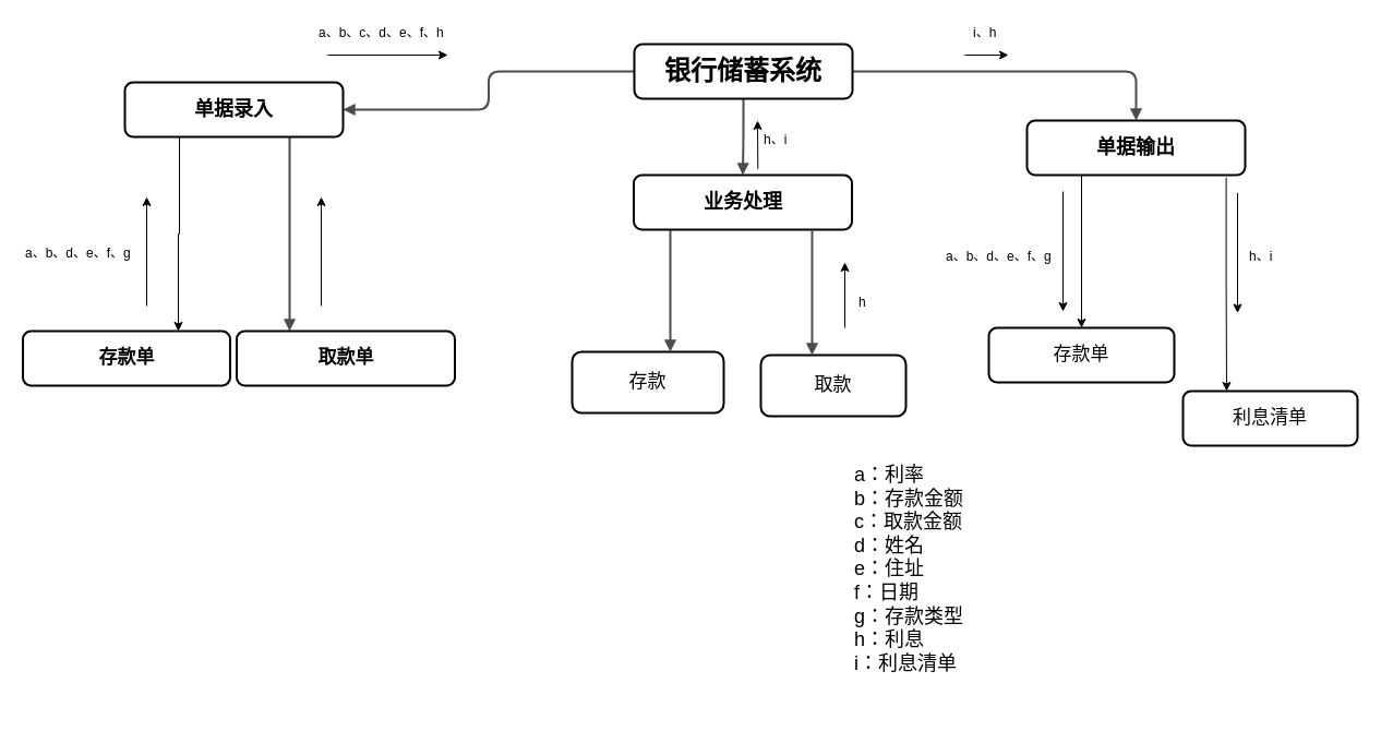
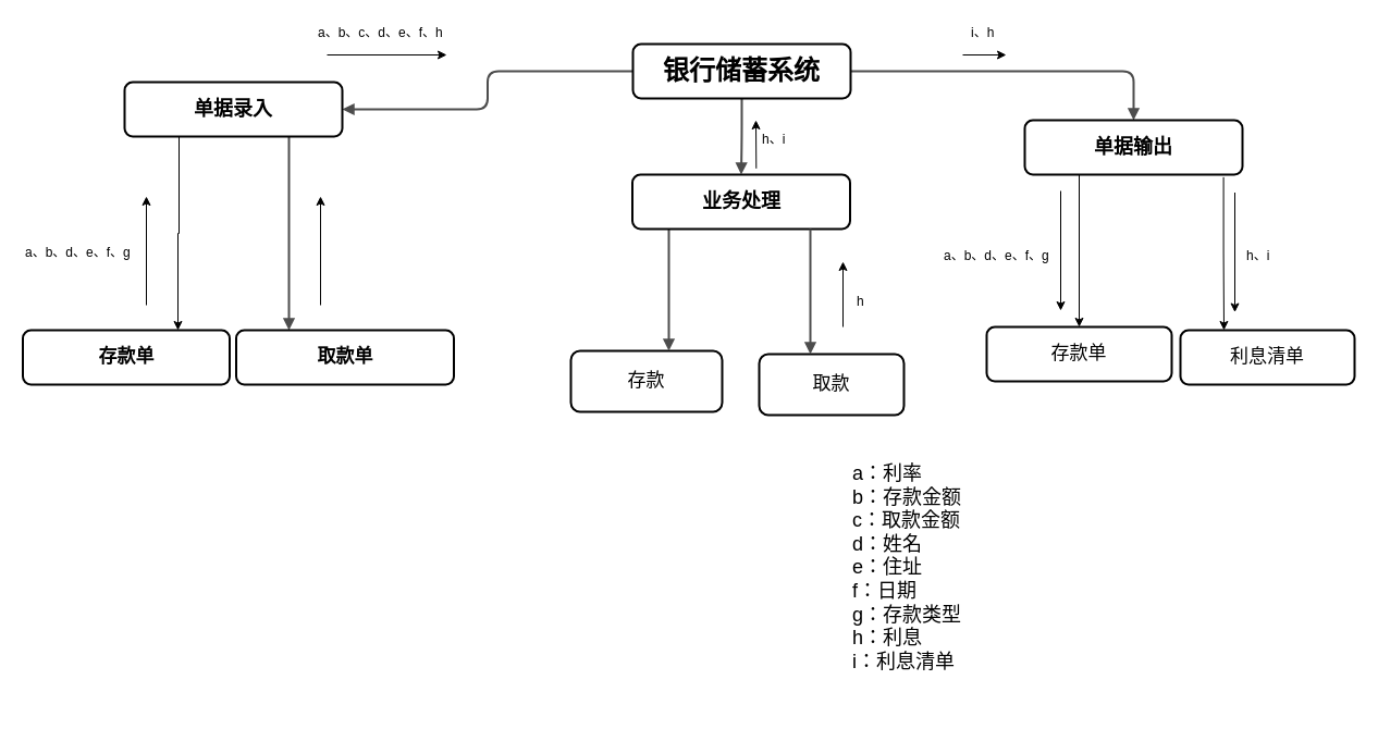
  <mxCell id="0" />
  <mxCell id="1" parent="0" />
  <mxCell id="2" value="&lt;font style=&quot;font-size: 17px&quot;&gt;存款&lt;/font&gt;" style="whiteSpace=wrap;html=1;rounded=1;shadow=0;comic=0;strokeWidth=2;fillColor=#ffffff;fontFamily=Verdana;align=center;fontSize=10;" parent="1" vertex="1"><mxGeometry x="524" y="322" width="139" height="56" as="geometry" /></mxCell>
  <mxCell id="3" value="" style="edgeStyle=orthogonalEdgeStyle;rounded=1;html=1;labelBackgroundColor=none;endArrow=block;endFill=1;strokeColor=#4D4D4D;strokeWidth=2;fontFamily=Verdana;fontSize=12;fontStyle=1" parent="1" source="13" target="12" edge="1"><mxGeometry relative="1" as="geometry" /></mxCell>
  <mxCell id="4" value="" style="edgeStyle=orthogonalEdgeStyle;rounded=1;html=1;labelBackgroundColor=none;endArrow=block;endFill=1;strokeColor=#4D4D4D;strokeWidth=2;fontFamily=Verdana;fontSize=12;fontStyle=1" parent="1" source="13" target="10" edge="1"><mxGeometry relative="1" as="geometry" /></mxCell>
  <mxCell id="5" value="" style="edgeStyle=orthogonalEdgeStyle;rounded=1;html=1;labelBackgroundColor=none;endArrow=block;endFill=1;strokeColor=#4D4D4D;strokeWidth=2;fontFamily=Verdana;fontSize=12;fontStyle=1" parent="1" source="13" target="16" edge="1"><mxGeometry relative="1" as="geometry" /></mxCell>
  <mxCell id="6" value="" style="edgeStyle=elbowEdgeStyle;rounded=1;html=1;labelBackgroundColor=none;endArrow=block;endFill=1;strokeColor=#4D4D4D;strokeWidth=2;fontFamily=Verdana;fontSize=12;fontStyle=1" parent="1" source="10" target="11" edge="1"><mxGeometry relative="1" as="geometry" /></mxCell>
  <mxCell id="7" value="" style="edgeStyle=elbowEdgeStyle;rounded=1;html=1;labelBackgroundColor=none;endArrow=block;endFill=1;strokeColor=#4D4D4D;strokeWidth=2;fontFamily=Verdana;fontSize=10;" parent="1" source="12" target="2" edge="1"><mxGeometry relative="1" as="geometry"><Array as="points"><mxPoint x="614" y="240" /><mxPoint x="624" y="268" /></Array></mxGeometry></mxCell>
  <mxCell id="8" value="&lt;font style=&quot;font-size: 17px&quot;&gt;存款单&lt;/font&gt;" style="whiteSpace=wrap;html=1;rounded=1;shadow=0;comic=0;strokeWidth=2;fillColor=#ffffff;fontFamily=Verdana;align=center;fontSize=12;fontStyle=1" parent="1" vertex="1"><mxGeometry x="20.5" y="303" width="190" height="50" as="geometry" /></mxCell>
  <mxCell id="9" style="edgeStyle=orthogonalEdgeStyle;rounded=0;orthogonalLoop=1;jettySize=auto;html=1;exitX=0.25;exitY=1;exitDx=0;exitDy=0;entryX=0.75;entryY=0;entryDx=0;entryDy=0;" edge="1" parent="1" source="10" target="8"><mxGeometry relative="1" as="geometry" /></mxCell>
  <mxCell id="10" value="&lt;h2&gt;单据录入&lt;/h2&gt;" style="whiteSpace=wrap;html=1;rounded=1;shadow=0;comic=0;strokeWidth=2;fillColor=#ffffff;fontFamily=Verdana;align=center;fontSize=12;fontStyle=1" parent="1" vertex="1"><mxGeometry x="114" y="75" width="200" height="50" as="geometry" /></mxCell>
  <mxCell id="11" value="&lt;font style=&quot;font-size: 17px&quot;&gt;取款单&lt;/font&gt;" style="whiteSpace=wrap;html=1;rounded=1;shadow=0;comic=0;strokeWidth=2;fillColor=#ffffff;fontFamily=Verdana;align=center;fontSize=12;fontStyle=1" parent="1" vertex="1"><mxGeometry x="216.5" y="303" width="200" height="50" as="geometry" /></mxCell>
  <mxCell id="12" value="&lt;h2&gt;业务处理&lt;/h2&gt;" style="whiteSpace=wrap;html=1;rounded=1;shadow=0;comic=0;strokeWidth=2;fillColor=#ffffff;fontFamily=Verdana;align=center;fontSize=12;fontStyle=1" parent="1" vertex="1"><mxGeometry x="580.5" y="160" width="200" height="50" as="geometry" /></mxCell>
  <mxCell id="13" value="&lt;h1&gt;&lt;font style=&quot;vertical-align: inherit&quot;&gt;&lt;font style=&quot;vertical-align: inherit&quot;&gt;&lt;font style=&quot;vertical-align: inherit&quot;&gt;&lt;font style=&quot;vertical-align: inherit&quot;&gt;银行储蓄系统&lt;/font&gt;&lt;/font&gt;&lt;/font&gt;&lt;/font&gt;&lt;/h1&gt;" style="whiteSpace=wrap;html=1;rounded=1;shadow=0;comic=0;strokeWidth=2;fillColor=#ffffff;fontFamily=Verdana;align=center;fontSize=12;fontStyle=1" parent="1" vertex="1"><mxGeometry x="581" y="40" width="200" height="50" as="geometry" /></mxCell>
  <mxCell id="14" style="edgeStyle=orthogonalEdgeStyle;rounded=0;orthogonalLoop=1;jettySize=auto;html=1;exitX=0.913;exitY=1.047;exitDx=0;exitDy=0;entryX=0.25;entryY=0;entryDx=0;entryDy=0;exitPerimeter=0;" edge="1" parent="1" source="16" target="18"><mxGeometry relative="1" as="geometry" /></mxCell>
  <mxCell id="15" style="edgeStyle=orthogonalEdgeStyle;rounded=0;orthogonalLoop=1;jettySize=auto;html=1;exitX=0.25;exitY=1;exitDx=0;exitDy=0;entryX=0.5;entryY=0;entryDx=0;entryDy=0;" edge="1" parent="1" source="16" target="17"><mxGeometry relative="1" as="geometry" /></mxCell>
  <mxCell id="16" value="&lt;h2&gt;单据输出&lt;/h2&gt;" style="whiteSpace=wrap;html=1;rounded=1;shadow=0;comic=0;strokeWidth=2;fillColor=#ffffff;fontFamily=Verdana;align=center;fontSize=12;fontStyle=1" parent="1" vertex="1"><mxGeometry x="941" y="110" width="200" height="50" as="geometry" /></mxCell>
  <mxCell id="17" value="&lt;h3&gt;&lt;font style=&quot;font-size: 17px ; font-weight: normal&quot;&gt;存款单&lt;/font&gt;&lt;/h3&gt;" style="whiteSpace=wrap;html=1;rounded=1;shadow=0;comic=0;strokeWidth=2;fillColor=#ffffff;fontFamily=Verdana;align=center;fontSize=12;fontStyle=1" parent="1" vertex="1"><mxGeometry x="906" y="300" width="170" height="50" as="geometry" /></mxCell>
- <mxCell id="18" value="&lt;font style=&quot;font-size: 17px ; font-weight: normal&quot;&gt;利息清单&lt;/font&gt;" style="whiteSpace=wrap;html=1;rounded=1;shadow=0;comic=0;strokeWidth=2;fillColor=#ffffff;fontFamily=Verdana;align=center;fontSize=12;fontStyle=1" parent="1" vertex="1"><mxGeometry x="1084" y="358" width="160" height="50" as="geometry" /></mxCell>
+ <mxCell id="18" value="&lt;font style=&quot;font-size: 17px ; font-weight: normal&quot;&gt;利息清单&lt;/font&gt;" style="whiteSpace=wrap;html=1;rounded=1;shadow=0;comic=0;strokeWidth=2;fillColor=#ffffff;fontFamily=Verdana;align=center;fontSize=12;fontStyle=1" parent="1" vertex="1"><mxGeometry x="1084" y="303" width="160" height="50" as="geometry" /></mxCell>
  <mxCell id="19" value="&lt;font style=&quot;font-size: 17px&quot;&gt;取款&lt;/font&gt;" style="whiteSpace=wrap;html=1;rounded=1;shadow=0;comic=0;strokeWidth=2;fillColor=#ffffff;fontFamily=Verdana;align=center;fontSize=10;" vertex="1" parent="1"><mxGeometry x="697" y="325" width="133" height="56" as="geometry" /></mxCell>
  <mxCell id="20" value="" style="edgeStyle=elbowEdgeStyle;rounded=1;html=1;labelBackgroundColor=none;endArrow=block;endFill=1;strokeColor=#4D4D4D;strokeWidth=2;fontFamily=Verdana;fontSize=10;" edge="1" parent="1" target="19"><mxGeometry relative="1" as="geometry"><mxPoint x="744" y="210" as="sourcePoint" /><Array as="points"><mxPoint x="744" y="250" /><mxPoint x="770.5" y="268" /></Array></mxGeometry></mxCell>
  <mxCell id="21" value="&lt;font style=&quot;font-size: 18px&quot;&gt;a：利率&lt;br&gt;b：存款金额&lt;br&gt;c：取款金额&lt;br&gt;d：姓名&lt;br&gt;e：住址&lt;br&gt;f：日期&lt;br&gt;g：存款类型&lt;br&gt;h：利息&lt;br&gt;i：利息清单&lt;/font&gt;" style="text;html=1;" vertex="1" parent="1"><mxGeometry x="780.5" y="417.5" width="140" height="230" as="geometry" /></mxCell>
  <mxCell id="22" value="" style="endArrow=classic;html=1;" edge="1" parent="1"><mxGeometry width="50" height="50" relative="1" as="geometry"><mxPoint x="134" y="280" as="sourcePoint" /><mxPoint x="134" y="180" as="targetPoint" /></mxGeometry></mxCell>
  <mxCell id="23" value="a、b、d、e、f、g" style="text;html=1;resizable=0;points=[];autosize=1;align=left;verticalAlign=top;spacingTop=-4;" vertex="1" parent="1"><mxGeometry x="20.5" y="221.5" width="110" height="20" as="geometry" /></mxCell>
  <mxCell id="24" value="" style="endArrow=classic;html=1;" edge="1" parent="1"><mxGeometry width="50" height="50" relative="1" as="geometry"><mxPoint x="294" y="280" as="sourcePoint" /><mxPoint x="294" y="180" as="targetPoint" /></mxGeometry></mxCell>
  <mxCell id="25" value="a、b、c、d、e、f、h" style="text;html=1;resizable=0;points=[];autosize=1;align=left;verticalAlign=top;spacingTop=-4;" vertex="1" parent="1"><mxGeometry x="290" y="20" width="130" height="20" as="geometry" /></mxCell>
  <mxCell id="26" value="" style="endArrow=classic;html=1;" edge="1" parent="1"><mxGeometry width="50" height="50" relative="1" as="geometry"><mxPoint x="300" y="50" as="sourcePoint" /><mxPoint x="410" y="50" as="targetPoint" /></mxGeometry></mxCell>
  <mxCell id="27" value="" style="endArrow=classic;html=1;" edge="1" parent="1"><mxGeometry width="50" height="50" relative="1" as="geometry"><mxPoint x="1134" y="176.5" as="sourcePoint" /><mxPoint x="1134" y="286.5" as="targetPoint" /></mxGeometry></mxCell>
  <mxCell id="28" value="" style="endArrow=classic;html=1;" edge="1" parent="1"><mxGeometry width="50" height="50" relative="1" as="geometry"><mxPoint x="974" y="175" as="sourcePoint" /><mxPoint x="974" y="285" as="targetPoint" /></mxGeometry></mxCell>
  <mxCell id="29" value="h、i" style="text;html=1;resizable=0;points=[];autosize=1;align=left;verticalAlign=top;spacingTop=-4;" vertex="1" parent="1"><mxGeometry x="1143" y="225" width="40" height="20" as="geometry" /></mxCell>
  <mxCell id="30" value="a、b、d、e、f、g" style="text;html=1;resizable=0;points=[];autosize=1;align=left;verticalAlign=top;spacingTop=-4;" vertex="1" parent="1"><mxGeometry x="865" y="225" width="110" height="20" as="geometry" /></mxCell>
  <mxCell id="31" value="i、h" style="text;html=1;resizable=0;points=[];autosize=1;align=left;verticalAlign=top;spacingTop=-4;" vertex="1" parent="1"><mxGeometry x="890" y="20" width="40" height="20" as="geometry" /></mxCell>
  <mxCell id="32" value="" style="endArrow=classic;html=1;" edge="1" parent="1"><mxGeometry width="50" height="50" relative="1" as="geometry"><mxPoint x="884" y="50" as="sourcePoint" /><mxPoint x="924" y="50" as="targetPoint" /></mxGeometry></mxCell>
  <mxCell id="33" value="h" style="text;html=1;resizable=0;points=[];autosize=1;align=left;verticalAlign=top;spacingTop=-4;" vertex="1" parent="1"><mxGeometry x="785" y="267" width="20" height="20" as="geometry" /></mxCell>
  <mxCell id="34" value="" style="endArrow=classic;html=1;" edge="1" parent="1"><mxGeometry width="50" height="50" relative="1" as="geometry"><mxPoint x="774" y="300" as="sourcePoint" /><mxPoint x="774" y="240" as="targetPoint" /></mxGeometry></mxCell>
  <mxCell id="35" value="h、i" style="text;html=1;resizable=0;points=[];autosize=1;align=left;verticalAlign=top;spacingTop=-4;" vertex="1" parent="1"><mxGeometry x="698" y="118" width="40" height="20" as="geometry" /></mxCell>
  <mxCell id="36" value="" style="endArrow=classic;html=1;exitX=0.569;exitY=-0.113;exitDx=0;exitDy=0;exitPerimeter=0;" edge="1" parent="1" source="12"><mxGeometry width="50" height="50" relative="1" as="geometry"><mxPoint x="644" y="160" as="sourcePoint" /><mxPoint x="694" y="110" as="targetPoint" /></mxGeometry></mxCell>
